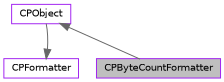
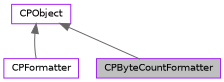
  digraph {
    node [color=purple fillcolor=white fontname=Helvetica fontsize=10 shape=record style=filled]
    edge [color=gray40 dir=back fontname=Helvetica fontsize=10 labelfontname=Helvetica labelfontsize=10 style=solid]
    n1 [fillcolor=grey75 fontcolor=black height=0.2 label=CPByteCountFormatter width=0.4]
    n2 [height=0.2 label=CPFormatter width=0.4]
    n3 [height=0.2 label=CPObject width=0.4]
    n3 -> n1
-   n2 -> n3
+   n3 -> n2
  }
